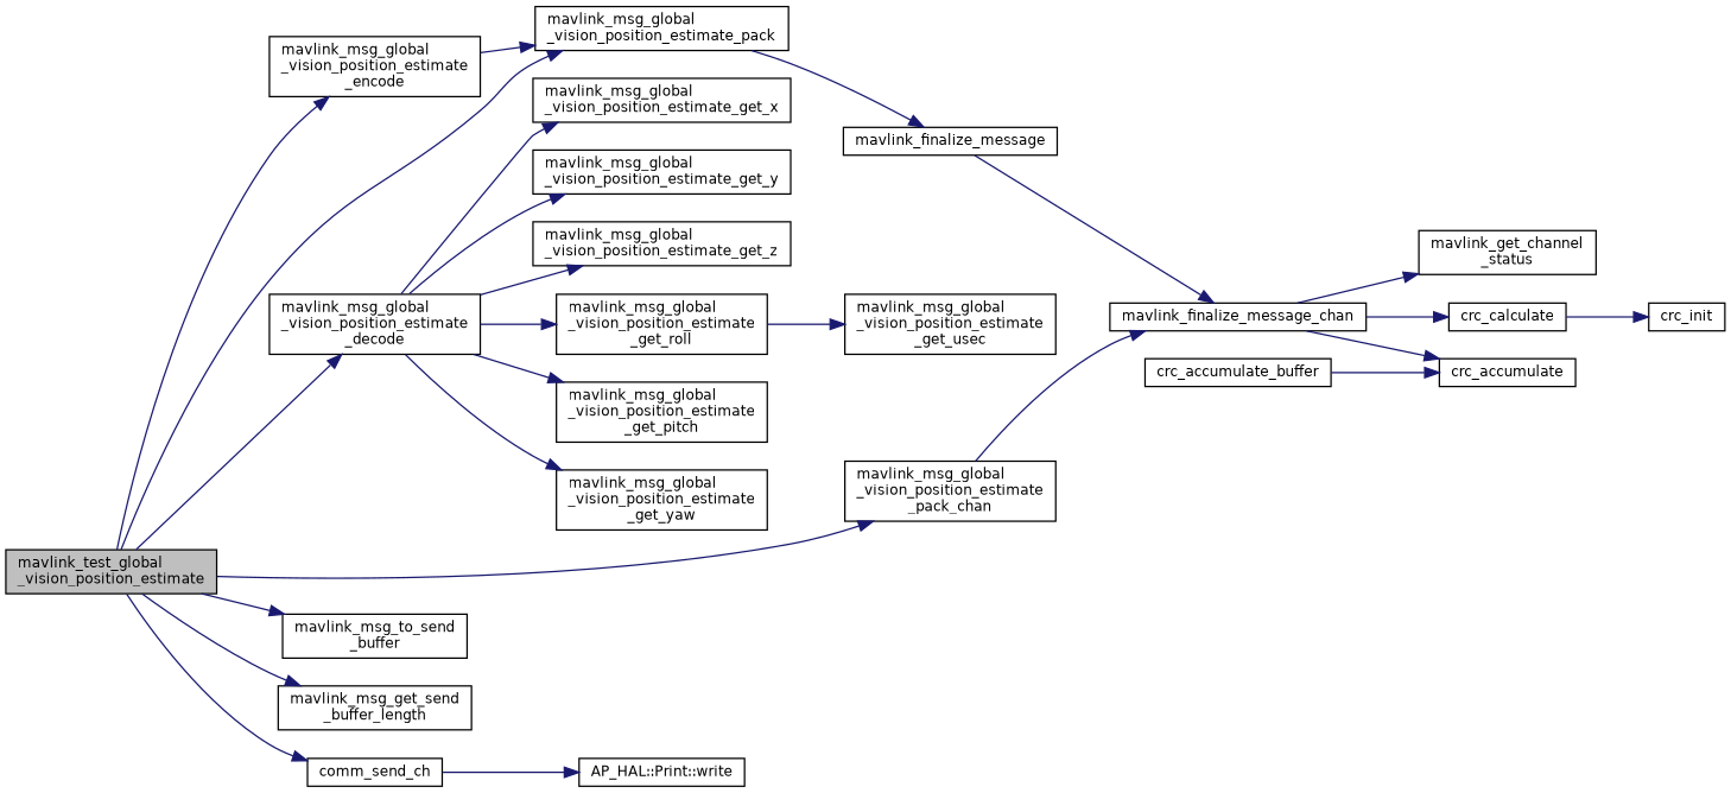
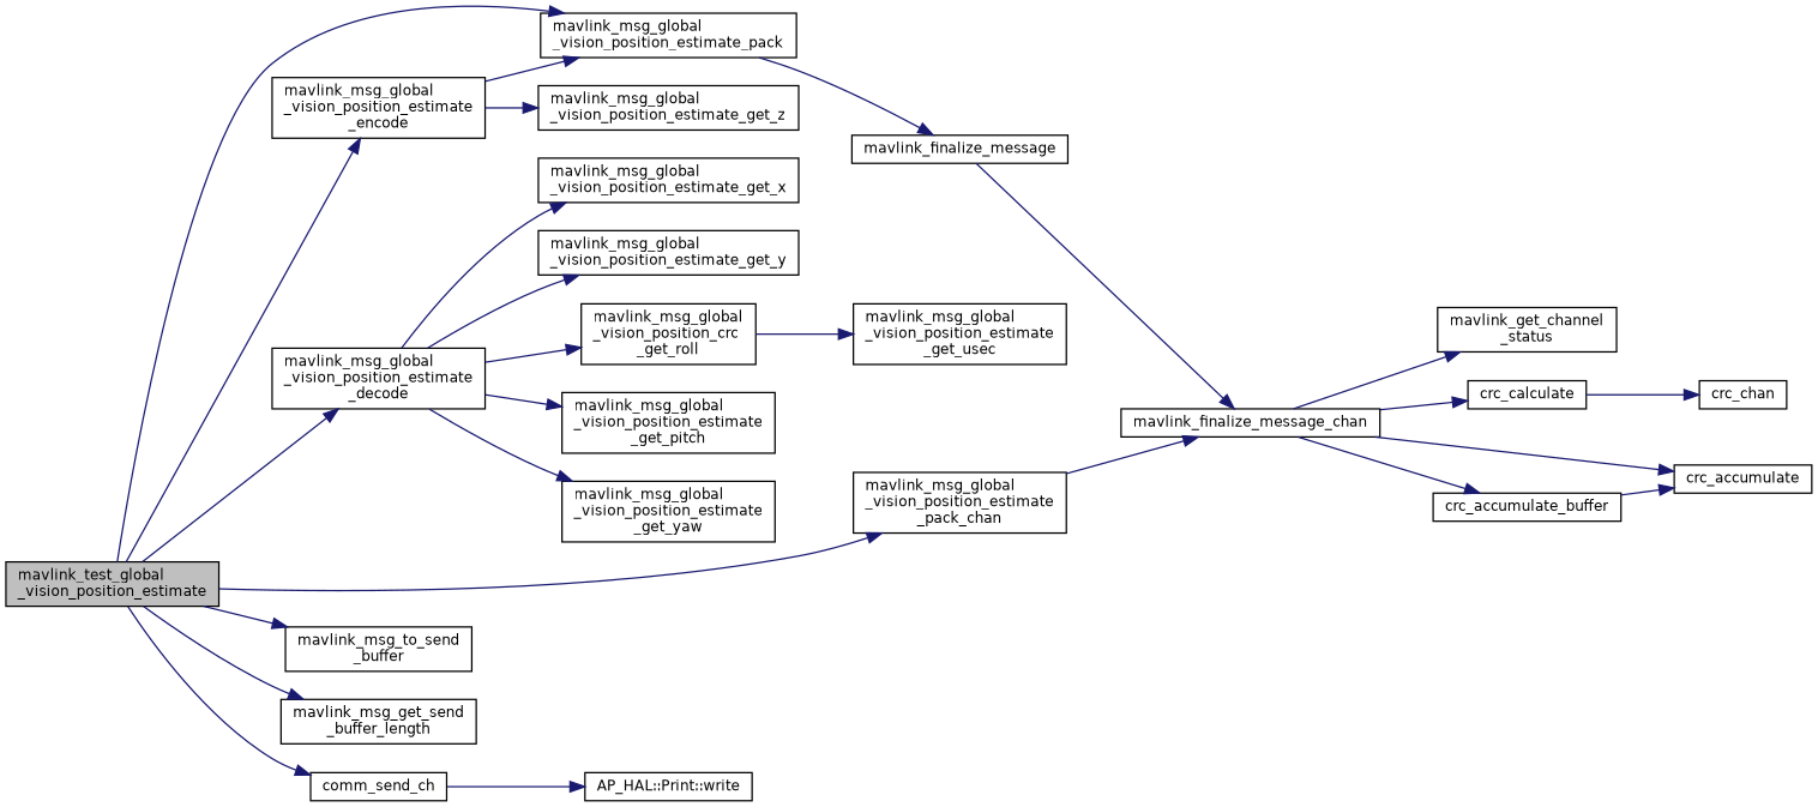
  digraph {
    rankdir=LR
    node [color=black fillcolor=white fontname=Helvetica fontsize=10 shape=record style=filled]
    edge [color=midnightblue fontname=Helvetica fontsize=10 labelfontname=Helvetica labelfontsize=10 style=solid]
    n1 [fillcolor=grey75 fontcolor=black height=0.2 label="mavlink_test_global\l_vision_position_estimate" width=0.4]
    n2 [height=0.2 label="mavlink_msg_global\l_vision_position_estimate\l_encode" width=0.4]
    n3 [height=0.2 label="mavlink_msg_global\l_vision_position_estimate_pack" width=0.4]
    n4 [height=0.2 label="mavlink_msg_global\l_vision_position_estimate\l_decode" width=0.4]
    n5 [height=0.2 label="mavlink_msg_global\l_vision_position_estimate\l_pack_chan" width=0.4]
    n6 [height=0.2 label="mavlink_msg_to_send\l_buffer" width=0.4]
    n7 [height=0.2 label="mavlink_msg_get_send\l_buffer_length" width=0.4]
    n8 [height=0.2 label=comm_send_ch width=0.4]
    n9 [height=0.2 label=mavlink_finalize_message width=0.4]
    n10 [height=0.2 label="mavlink_msg_global\l_vision_position_estimate_get_x" width=0.4]
    n11 [height=0.2 label="mavlink_msg_global\l_vision_position_estimate_get_y" width=0.4]
    n12 [height=0.2 label="mavlink_msg_global\l_vision_position_estimate_get_z" width=0.4]
-   n13 [height=0.2 label="mavlink_msg_global\l_vision_position_estimate\l_get_roll" width=0.4]
+   n13 [height=0.2 label="mavlink_msg_global\l_vision_position_crc\l_get_roll" width=0.4]
    n14 [height=0.2 label="mavlink_msg_global\l_vision_position_estimate\l_get_pitch" width=0.4]
    n15 [height=0.2 label="mavlink_msg_global\l_vision_position_estimate\l_get_yaw" width=0.4]
    n16 [height=0.2 label=mavlink_finalize_message_chan width=0.4]
    n17 [height=0.2 label="AP_HAL::Print::write" width=0.4]
    n18 [height=0.2 label="mavlink_get_channel\l_status" width=0.4]
    n19 [height=0.2 label=crc_calculate width=0.4]
    n20 [height=0.2 label=crc_accumulate width=0.4]
    n21 [height=0.2 label=crc_accumulate_buffer width=0.4]
-   n22 [height=0.2 label=crc_init width=0.4]
+   n22 [height=0.2 label=crc_chan width=0.4]
    n23 [height=0.2 label="mavlink_msg_global\l_vision_position_estimate\l_get_usec" width=0.4]
    n1 -> n2
    n1 -> n3
    n1 -> n4
    n1 -> n5
    n1 -> n6
    n1 -> n7
    n1 -> n8
    n2 -> n3
    n3 -> n9
    n4 -> n10
    n4 -> n11
-   n4 -> n12
+   n2 -> n12
    n4 -> n13
    n4 -> n14
    n4 -> n15
    n5 -> n16
    n8 -> n17
    n9 -> n16
    n13 -> n23
    n16 -> n18
    n16 -> n19
    n16 -> n20
+   n16 -> n21
    n19 -> n22
    n21 -> n20
  }
